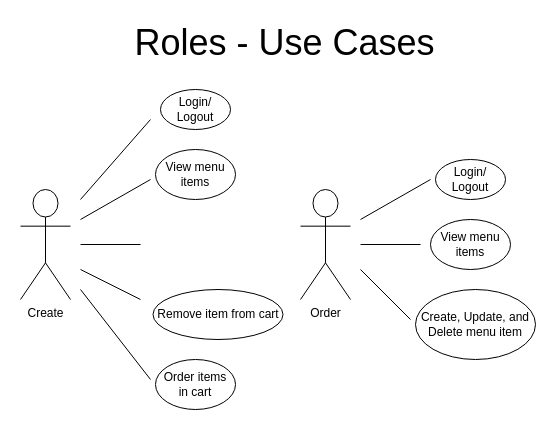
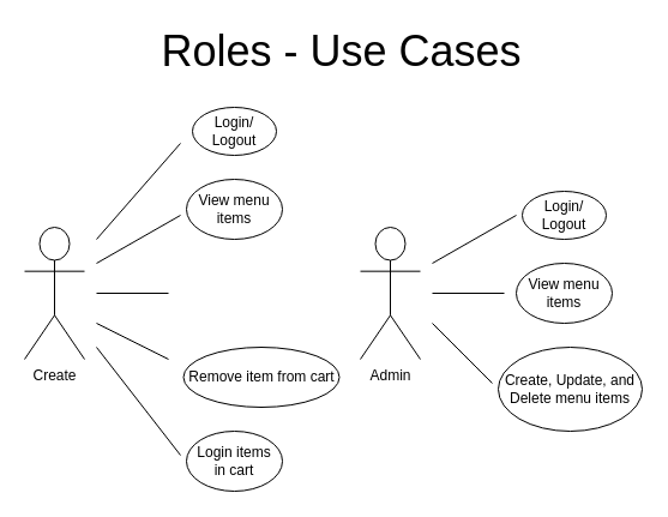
  <mxCell id="0" />
  <mxCell id="1" parent="0" />
  <mxCell id="2" value="Create" style="shape=umlActor;verticalLabelPosition=bottom;verticalAlign=top;html=1;outlineConnect=0;" parent="1" vertex="1"><mxGeometry x="20" y="189" width="50" height="110" as="geometry" /></mxCell>
  <mxCell id="3" value="Login/&lt;br&gt;Logout" style="ellipse;whiteSpace=wrap;html=1;" parent="1" vertex="1"><mxGeometry x="160" y="89" width="70" height="40" as="geometry" /></mxCell>
  <mxCell id="4" value="View menu items" style="ellipse;whiteSpace=wrap;html=1;" parent="1" vertex="1"><mxGeometry x="155" y="149" width="80" height="50" as="geometry" /></mxCell>
  <mxCell id="5" value="Remove item from cart" style="ellipse;whiteSpace=wrap;html=1;" parent="1" vertex="1"><mxGeometry x="152.5" y="289" width="130" height="50" as="geometry" /></mxCell>
- <mxCell id="6" value="Order items&lt;br&gt;in cart" style="ellipse;whiteSpace=wrap;html=1;" parent="1" vertex="1"><mxGeometry x="155" y="359" width="80" height="50" as="geometry" /></mxCell>
+ <mxCell id="6" value="Login items&lt;br&gt;in cart" style="ellipse;whiteSpace=wrap;html=1;" parent="1" vertex="1"><mxGeometry x="155" y="359" width="80" height="50" as="geometry" /></mxCell>
  <mxCell id="7" value="" style="endArrow=none;html=1;rounded=0;" parent="1" edge="1"><mxGeometry width="50" height="50" relative="1" as="geometry"><mxPoint x="150" y="379" as="sourcePoint" /><mxPoint x="80" y="289" as="targetPoint" /></mxGeometry></mxCell>
  <mxCell id="8" value="" style="endArrow=none;html=1;rounded=0;" parent="1" edge="1"><mxGeometry width="50" height="50" relative="1" as="geometry"><mxPoint x="150" y="119" as="sourcePoint" /><mxPoint x="80" y="199" as="targetPoint" /></mxGeometry></mxCell>
  <mxCell id="9" value="" style="endArrow=none;html=1;rounded=0;" parent="1" edge="1"><mxGeometry width="50" height="50" relative="1" as="geometry"><mxPoint x="80" y="244" as="sourcePoint" /><mxPoint x="140" y="244" as="targetPoint" /></mxGeometry></mxCell>
  <mxCell id="10" value="" style="endArrow=none;html=1;rounded=0;" parent="1" edge="1"><mxGeometry width="50" height="50" relative="1" as="geometry"><mxPoint x="80" y="219" as="sourcePoint" /><mxPoint x="150" y="179" as="targetPoint" /></mxGeometry></mxCell>
  <mxCell id="11" value="" style="endArrow=none;html=1;rounded=0;" parent="1" edge="1"><mxGeometry width="50" height="50" relative="1" as="geometry"><mxPoint x="80" y="269" as="sourcePoint" /><mxPoint x="140" y="299" as="targetPoint" /></mxGeometry></mxCell>
- <mxCell id="12" value="Order" style="shape=umlActor;verticalLabelPosition=bottom;verticalAlign=top;html=1;outlineConnect=0;" vertex="1" parent="1"><mxGeometry x="300" y="189" width="50" height="110" as="geometry" /></mxCell>
+ <mxCell id="12" value="Admin" style="shape=umlActor;verticalLabelPosition=bottom;verticalAlign=top;html=1;outlineConnect=0;" vertex="1" parent="1"><mxGeometry x="300" y="189" width="50" height="110" as="geometry" /></mxCell>
  <mxCell id="13" value="Login/&lt;br&gt;Logout" style="ellipse;whiteSpace=wrap;html=1;" vertex="1" parent="1"><mxGeometry x="435" y="159" width="70" height="40" as="geometry" /></mxCell>
  <mxCell id="14" value="View menu items" style="ellipse;whiteSpace=wrap;html=1;" vertex="1" parent="1"><mxGeometry x="430" y="219" width="80" height="50" as="geometry" /></mxCell>
- <mxCell id="15" value="Create, Update, and Delete menu item" style="ellipse;whiteSpace=wrap;html=1;" vertex="1" parent="1"><mxGeometry x="415" y="289" width="120" height="70" as="geometry" /></mxCell>
+ <mxCell id="15" value="Create, Update, and Delete menu items" style="ellipse;whiteSpace=wrap;html=1;" vertex="1" parent="1"><mxGeometry x="415" y="289" width="120" height="70" as="geometry" /></mxCell>
  <mxCell id="16" value="" style="endArrow=none;html=1;rounded=0;" edge="1" parent="1"><mxGeometry width="50" height="50" relative="1" as="geometry"><mxPoint x="360" y="244" as="sourcePoint" /><mxPoint x="420" y="244" as="targetPoint" /></mxGeometry></mxCell>
  <mxCell id="17" value="" style="endArrow=none;html=1;rounded=0;" edge="1" parent="1"><mxGeometry width="50" height="50" relative="1" as="geometry"><mxPoint x="360" y="219" as="sourcePoint" /><mxPoint x="430" y="179" as="targetPoint" /></mxGeometry></mxCell>
  <mxCell id="18" value="" style="endArrow=none;html=1;rounded=0;" edge="1" parent="1"><mxGeometry width="50" height="50" relative="1" as="geometry"><mxPoint x="410" y="319" as="sourcePoint" /><mxPoint x="360" y="269" as="targetPoint" /></mxGeometry></mxCell>
  <mxCell id="19" value="&lt;font style=&quot;font-size: 36px&quot;&gt;Roles - Use Cases&lt;/font&gt;" style="text;html=1;strokeColor=none;fillColor=none;align=center;verticalAlign=middle;whiteSpace=wrap;rounded=0;" vertex="1" parent="1"><mxGeometry x="120" y="20" width="329" height="44" as="geometry" /></mxCell>
